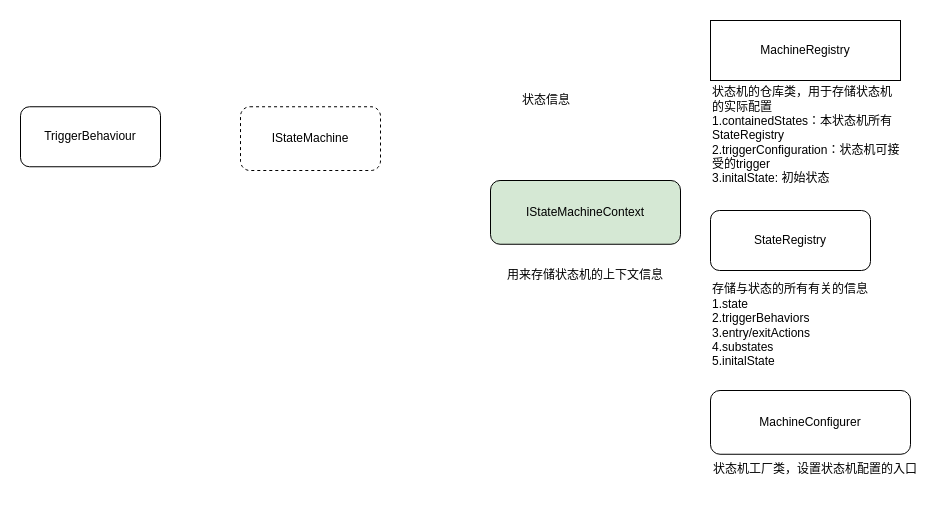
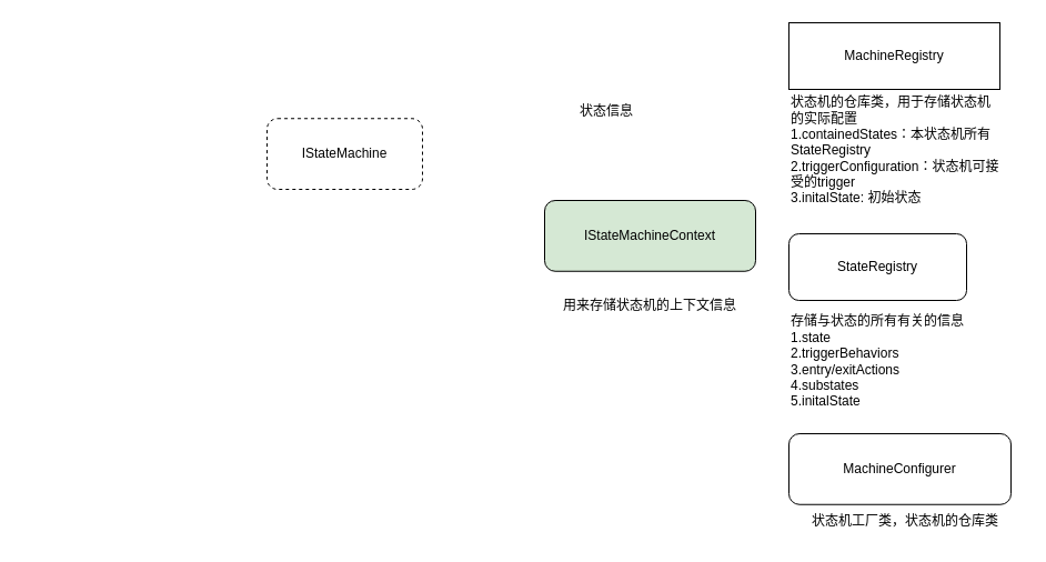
  <mxCell id="0" />
  <mxCell id="1" parent="0" />
  <mxCell id="2" value="IStateMachine" style="rounded=1;whiteSpace=wrap;html=1;dashed=1;" vertex="1" parent="1"><mxGeometry x="240" y="106.25" width="140" height="63.75" as="geometry" /></mxCell>
- <mxCell id="3" value="TriggerBehaviour" style="rounded=1;whiteSpace=wrap;html=1;" vertex="1" parent="1"><mxGeometry x="20" y="106.25" width="140" height="60" as="geometry" /></mxCell>
  <mxCell id="4" value="" style="group" vertex="1" connectable="0" parent="1"><mxGeometry x="710" y="210" width="210" height="180" as="geometry" /></mxCell>
  <mxCell id="5" value="StateRegistry" style="rounded=1;whiteSpace=wrap;html=1;" vertex="1" parent="4"><mxGeometry width="160" height="60" as="geometry" /></mxCell>
  <mxCell id="6" value="存储与状态的所有有关的信息&lt;div&gt;1.state&lt;/div&gt;&lt;div&gt;2.triggerBehaviors&lt;/div&gt;&lt;div&gt;3.entry/exitActions&lt;/div&gt;&lt;div&gt;4.substates&lt;/div&gt;&lt;div&gt;5.initalState&lt;/div&gt;" style="text;strokeColor=none;align=left;fillColor=none;html=1;verticalAlign=middle;whiteSpace=wrap;rounded=0;" vertex="1" parent="4"><mxGeometry y="60" width="210" height="110" as="geometry" /></mxCell>
  <mxCell id="7" value="" style="group" vertex="1" connectable="0" parent="1"><mxGeometry x="710" y="20" width="190" height="170" as="geometry" /></mxCell>
  <mxCell id="8" value="MachineRegistry" style="whiteSpace=wrap;html=1;rounded=0;" vertex="1" parent="7"><mxGeometry width="190" height="60" as="geometry" /></mxCell>
  <mxCell id="9" value="状态机的仓库类，用于存储状态机的实际配置&lt;div&gt;1.containedStates：本状态机所有StateRegistry&lt;/div&gt;&lt;div&gt;2.triggerConfiguration：状态机可接受的trigger&lt;/div&gt;&lt;div&gt;3.initalState: 初始状态&lt;/div&gt;" style="text;strokeColor=none;align=left;fillColor=none;html=1;verticalAlign=middle;whiteSpace=wrap;rounded=0;" vertex="1" parent="7"><mxGeometry y="60" width="190" height="110" as="geometry" /></mxCell>
  <mxCell id="10" value="" style="group" vertex="1" connectable="0" parent="1"><mxGeometry x="710" y="390" width="210" height="93.75" as="geometry" /></mxCell>
  <mxCell id="11" value="MachineConfigurer" style="rounded=1;whiteSpace=wrap;html=1;" vertex="1" parent="10"><mxGeometry width="200" height="63.75" as="geometry" /></mxCell>
- <mxCell id="12" value="状态机工厂类，设置状态机配置的入口" style="text;strokeColor=none;align=center;fillColor=none;html=1;verticalAlign=middle;whiteSpace=wrap;rounded=0;" vertex="1" parent="10"><mxGeometry y="63.75" width="210" height="30" as="geometry" /></mxCell>
+ <mxCell id="12" value="状态机工厂类，状态机的仓库类" style="text;strokeColor=none;align=center;fillColor=none;html=1;verticalAlign=middle;whiteSpace=wrap;rounded=0;" vertex="1" parent="10"><mxGeometry y="63.75" width="210" height="30" as="geometry" /></mxCell>
  <mxCell id="13" value="" style="group" vertex="1" connectable="0" parent="1"><mxGeometry x="520" y="20" width="145" height="95" as="geometry" /></mxCell>
  <mxCell id="14" value="状态信息" style="text;strokeColor=none;align=left;fillColor=none;html=1;verticalAlign=middle;whiteSpace=wrap;rounded=0;" vertex="1" parent="13"><mxGeometry y="65" width="145" height="30" as="geometry" /></mxCell>
  <mxCell id="15" value="" style="group" vertex="1" connectable="0" parent="1"><mxGeometry x="490" y="180" width="190" height="110" as="geometry" /></mxCell>
  <mxCell id="16" value="IStateMachineContext" style="rounded=1;whiteSpace=wrap;html=1;fillColor=#d5e8d4;" vertex="1" parent="15"><mxGeometry width="190" height="63.75" as="geometry" /></mxCell>
  <mxCell id="17" value="用来存储状态机的上下文信息" style="text;strokeColor=none;align=center;fillColor=none;html=1;verticalAlign=middle;whiteSpace=wrap;rounded=0;" vertex="1" parent="15"><mxGeometry y="80" width="190" height="30" as="geometry" /></mxCell>
